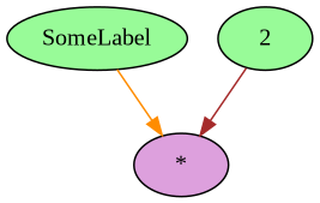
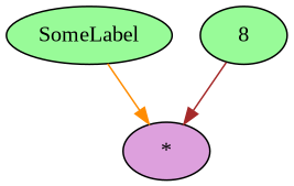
  digraph {
    fontname="Liberation Serif"
    node [style=filled fillcolor=palegreen fontname="Liberation Serif"]
    edge [style=solid fontname="Liberation Serif"]
    n1 [label=SomeLabel]
    n2 [label="*" fillcolor=plum]
-   n3 [label=2]
+   n3 [label=8]
    n1 -> n2 [color=darkorange]
    n3 -> n2 [color=brown]
  }
